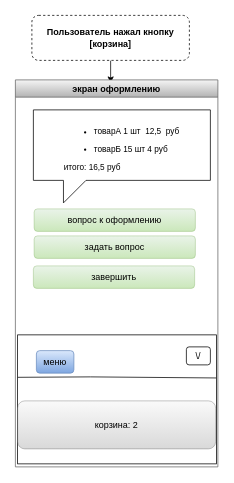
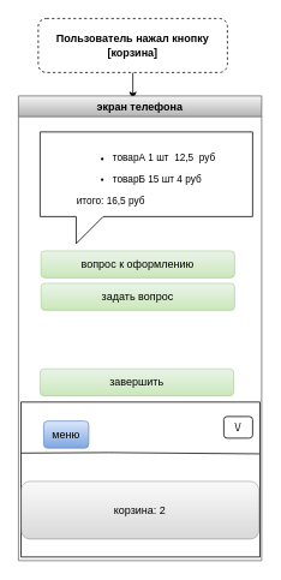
  <mxCell id="0" />
  <mxCell id="1" parent="0" />
  <mxCell id="2" value="" style="endArrow=classic;html=1;rounded=0;exitX=0.5;exitY=1;exitDx=0;exitDy=0;" parent="1" source="3" edge="1"><mxGeometry width="50" height="50" relative="1" as="geometry"><mxPoint x="147" y="0" as="sourcePoint" /><mxPoint x="147" y="110" as="targetPoint" /></mxGeometry></mxCell>
  <mxCell id="3" value="&lt;b&gt;Пользователь нажал кнопку [корзина]&lt;/b&gt;" style="rounded=1;whiteSpace=wrap;html=1;dashed=1;" parent="1" vertex="1"><mxGeometry x="42" y="20" width="210" height="60" as="geometry" /></mxCell>
- <mxCell id="4" value="экран оформлению" style="swimlane;fillColor=#f5f5f5;gradientColor=#b3b3b3;strokeColor=#666666;" parent="1" vertex="1"><mxGeometry x="20" y="106" width="270" height="516" as="geometry" /></mxCell>
+ <mxCell id="4" value="экран телефона" style="swimlane;fillColor=#f5f5f5;gradientColor=#b3b3b3;strokeColor=#666666;" parent="1" vertex="1"><mxGeometry x="20" y="106" width="270" height="516" as="geometry" /></mxCell>
  <mxCell id="5" value="&lt;ul&gt;&lt;li style=&quot;font-size: 11px;&quot;&gt;&lt;p style=&quot;line-height: 100%; margin-bottom: 0cm;&quot; align=&quot;left&quot;&gt;&lt;span style=&quot;white-space: pre;&quot;&gt;товарА 1 шт  12,5  руб&lt;/span&gt;&lt;/p&gt;&lt;/li&gt;&lt;li style=&quot;font-size: 11px;&quot;&gt;&lt;p style=&quot;line-height: 100%; margin-bottom: 0cm;&quot; align=&quot;left&quot;&gt;&lt;span style=&quot;white-space: pre;&quot;&gt;товарБ 15 шт 4 руб&lt;/span&gt;&lt;/p&gt;&lt;/li&gt;&lt;/ul&gt;&lt;div style=&quot;text-align: left;&quot;&gt;&lt;span style=&quot;font-size: 11px; white-space: pre;&quot;&gt;итого: 16,5 руб&lt;/span&gt;&lt;/div&gt;" style="shape=callout;whiteSpace=wrap;html=1;perimeter=calloutPerimeter;base=30;size=30;position=0.17;position2=0.17;" parent="4" vertex="1"><mxGeometry x="24" y="40" width="236" height="124" as="geometry" /></mxCell>
  <mxCell id="6" value="вопрос к оформлению" style="rounded=1;whiteSpace=wrap;html=1;fillColor=#d5e8d4;gradientColor=#97d077;strokeColor=#82b366;opacity=50;" parent="4" vertex="1"><mxGeometry x="25" y="172" width="215" height="30" as="geometry" /></mxCell>
  <mxCell id="7" value="задать вопрос" style="rounded=1;whiteSpace=wrap;html=1;fillColor=#d5e8d4;gradientColor=#97d077;strokeColor=#82b366;opacity=50;" parent="4" vertex="1"><mxGeometry x="25" y="208" width="215" height="30" as="geometry" /></mxCell>
  <mxCell id="8" value="" style="rounded=0;whiteSpace=wrap;html=1;" parent="4" vertex="1"><mxGeometry x="3" y="340" width="265" height="172" as="geometry" /></mxCell>
  <mxCell id="9" value="" style="endArrow=none;html=1;rounded=0;exitX=0.001;exitY=0.329;exitDx=0;exitDy=0;entryX=0.999;entryY=0.334;entryDx=0;entryDy=0;exitPerimeter=0;entryPerimeter=0;" parent="4" source="8" target="8" edge="1"><mxGeometry width="50" height="50" relative="1" as="geometry"><mxPoint x="130" y="170" as="sourcePoint" /><mxPoint x="180" y="120" as="targetPoint" /><Array as="points"><mxPoint x="100" y="396" /></Array></mxGeometry></mxCell>
  <mxCell id="10" value="меню" style="rounded=1;whiteSpace=wrap;html=1;fillColor=#dae8fc;gradientColor=#7ea6e0;strokeColor=#6c8ebf;" parent="4" vertex="1"><mxGeometry x="28" y="361" width="50" height="30" as="geometry" /></mxCell>
  <mxCell id="11" value="\/" style="rounded=1;whiteSpace=wrap;html=1;" parent="4" vertex="1"><mxGeometry x="228" y="356" width="32" height="24" as="geometry" /></mxCell>
  <mxCell id="12" value="корзина: 2" style="rounded=1;whiteSpace=wrap;html=1;fillColor=#f5f5f5;gradientColor=#b3b3b3;strokeColor=#666666;opacity=50;" vertex="1" parent="4"><mxGeometry x="3" y="428" width="264" height="64" as="geometry" /></mxCell>
- <mxCell id="13" value="завершить" style="rounded=1;whiteSpace=wrap;html=1;fillColor=#d5e8d4;gradientColor=#97d077;strokeColor=#82b366;opacity=50;" vertex="1" parent="4"><mxGeometry x="24" y="248" width="215" height="30" as="geometry" /></mxCell>
+ <mxCell id="13" value="завершить" style="rounded=1;whiteSpace=wrap;html=1;fillColor=#d5e8d4;gradientColor=#97d077;strokeColor=#82b366;opacity=50;" vertex="1" parent="4"><mxGeometry x="24" y="303" width="215" height="30" as="geometry" /></mxCell>
